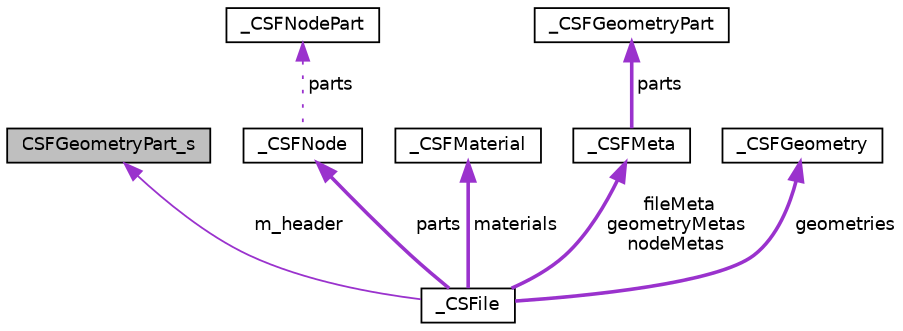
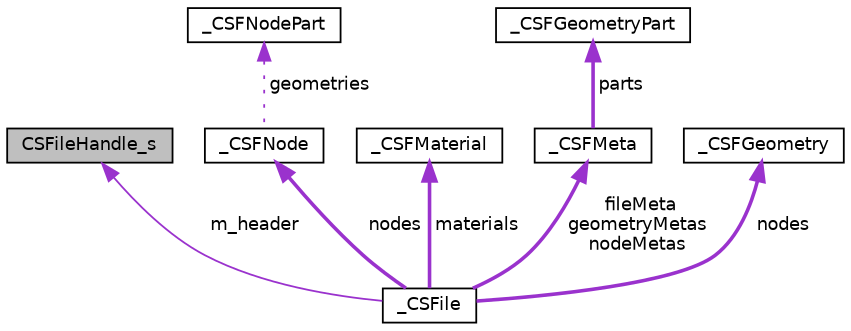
  digraph {
    fontname="DejaVu Sans"
    node [color=black fillcolor=white fontname="DejaVu Sans" fontsize=10 shape=record style=filled]
    edge [color=darkorchid3 dir=back fontname="DejaVu Sans" fontsize=10 labelfontname=Helvetica labelfontsize=10 style=bold]
-   n1 [fillcolor=grey75 fontcolor=black height=0.2 label=CSFGeometryPart_s width=0.4]
+   n1 [fillcolor=grey75 fontcolor=black height=0.2 label=CSFileHandle_s width=0.4]
    n2 [height=0.2 label=_CSFile width=0.4]
    n3 [height=0.2 label=_CSFNode width=0.4]
    n4 [height=0.2 label=_CSFNodePart width=0.4]
    n5 [height=0.2 label=_CSFMaterial width=0.4]
    n6 [height=0.2 label=_CSFMeta width=0.4]
    n7 [height=0.2 label=_CSFGeometry width=0.4]
    n8 [height=0.2 label=_CSFGeometryPart width=0.4]
    n1 -> n2 [label=" m_header" style=solid]
-   n3 -> n2 [label=" parts"]
-   n4 -> n3 [label=" parts" style=dotted]
+   n3 -> n2 [label=" nodes"]
+   n4 -> n3 [label=" geometries" style=dotted]
    n5 -> n2 [label=" materials"]
    n6 -> n2 [label=" fileMeta\ngeometryMetas\nnodeMetas"]
-   n7 -> n2 [label=" geometries"]
+   n7 -> n2 [label=" nodes"]
    n8 -> n6 [label=" parts"]
  }
